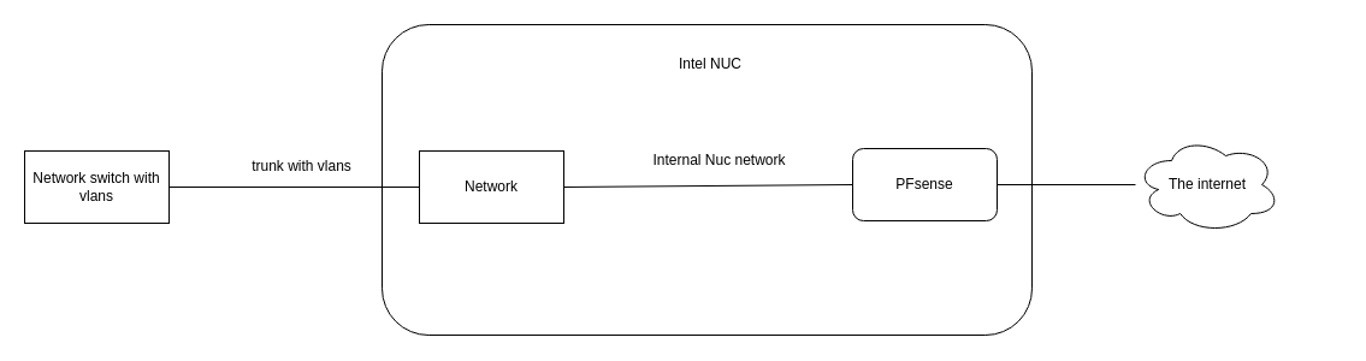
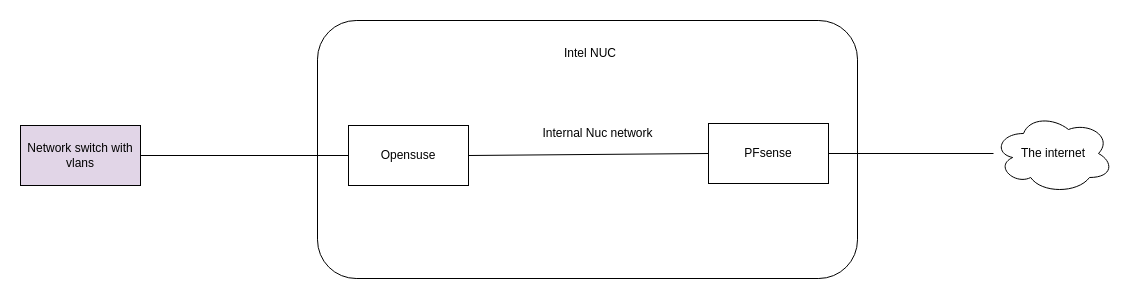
  <mxCell id="0" />
  <mxCell id="1" parent="0" />
  <mxCell id="2" value="" style="rounded=1;whiteSpace=wrap;html=1;" parent="1" vertex="1"><mxGeometry x="317" y="20" width="540" height="258" as="geometry" /></mxCell>
- <mxCell id="3" value="PFsense" style="whiteSpace=wrap;html=1;rounded=1;" parent="1" vertex="1"><mxGeometry x="708" y="123" width="120" height="60" as="geometry" /></mxCell>
- <mxCell id="4" value="Network" style="rounded=0;whiteSpace=wrap;html=1;" parent="1" vertex="1"><mxGeometry x="348" y="125" width="120" height="60" as="geometry" /></mxCell>
- <mxCell id="5" value="Network switch with vlans" style="rounded=0;whiteSpace=wrap;html=1;" parent="1" vertex="1"><mxGeometry x="20" y="125" width="120" height="60" as="geometry" /></mxCell>
+ <mxCell id="3" value="PFsense" style="rounded=0;whiteSpace=wrap;html=1;" parent="1" vertex="1"><mxGeometry x="708" y="123" width="120" height="60" as="geometry" /></mxCell>
+ <mxCell id="4" value="Opensuse" style="rounded=0;whiteSpace=wrap;html=1;" parent="1" vertex="1"><mxGeometry x="348" y="125" width="120" height="60" as="geometry" /></mxCell>
+ <mxCell id="5" value="Network switch with vlans" style="rounded=0;whiteSpace=wrap;html=1;fillColor=#e1d5e7;" parent="1" vertex="1"><mxGeometry x="20" y="125" width="120" height="60" as="geometry" /></mxCell>
  <mxCell id="6" value="" style="endArrow=none;html=1;rounded=0;exitX=1;exitY=0.5;exitDx=0;exitDy=0;entryX=0;entryY=0.5;entryDx=0;entryDy=0;" parent="1" source="5" target="4" edge="1"><mxGeometry width="50" height="50" relative="1" as="geometry"><mxPoint x="305" y="109" as="sourcePoint" /><mxPoint x="355" y="59" as="targetPoint" /></mxGeometry></mxCell>
- <mxCell id="7" value="trunk with vlans" style="text;html=1;align=center;verticalAlign=middle;resizable=0;points=[];autosize=1;strokeColor=none;fillColor=none;" parent="1" vertex="1"><mxGeometry x="199" y="125" width="101" height="26" as="geometry" /></mxCell>
  <mxCell id="8" value="" style="endArrow=none;html=1;rounded=0;exitX=1;exitY=0.5;exitDx=0;exitDy=0;entryX=0;entryY=0.5;entryDx=0;entryDy=0;" parent="1" source="4" target="3" edge="1"><mxGeometry width="50" height="50" relative="1" as="geometry"><mxPoint x="481" y="118" as="sourcePoint" /><mxPoint x="531" y="68" as="targetPoint" /></mxGeometry></mxCell>
  <mxCell id="9" value="Internal Nuc network" style="text;html=1;align=center;verticalAlign=middle;resizable=0;points=[];autosize=1;strokeColor=none;fillColor=none;" parent="1" vertex="1"><mxGeometry x="533" y="120" width="128" height="26" as="geometry" /></mxCell>
  <mxCell id="10" value="Intel NUC" style="text;html=1;strokeColor=none;fillColor=none;align=center;verticalAlign=middle;whiteSpace=wrap;rounded=0;" parent="1" vertex="1"><mxGeometry x="560" y="38" width="60" height="30" as="geometry" /></mxCell>
  <mxCell id="11" value="" style="endArrow=none;html=1;rounded=0;exitX=1;exitY=0.5;exitDx=0;exitDy=0;" parent="1" source="3" target="12" edge="1"><mxGeometry width="50" height="50" relative="1" as="geometry"><mxPoint x="934" y="205" as="sourcePoint" /><mxPoint x="984" y="155" as="targetPoint" /></mxGeometry></mxCell>
- <mxCell id="12" value="The internet" style="ellipse;shape=cloud;whiteSpace=wrap;html=1;" parent="1" vertex="1"><mxGeometry x="943" y="113" width="120" height="80" as="geometry" /></mxCell>
+ <mxCell id="12" value="The internet" style="ellipse;shape=cloud;whiteSpace=wrap;html=1;" parent="1" vertex="1"><mxGeometry x="993" y="113" width="120" height="80" as="geometry" /></mxCell>
